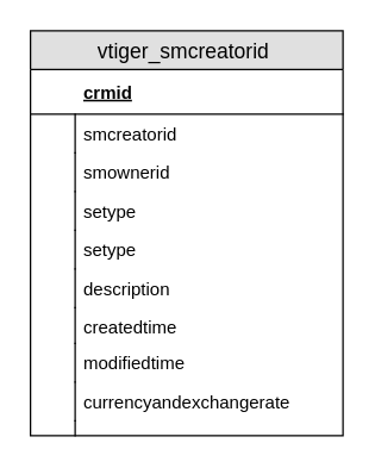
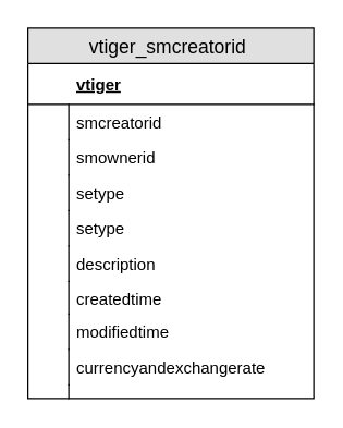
  <mxCell id="0" />
  <mxCell id="1" parent="0" />
  <mxCell id="2" value="vtiger_smcreatorid " style="swimlane;fontStyle=0;childLayout=stackLayout;horizontal=1;startSize=26;fillColor=#e0e0e0;horizontalStack=0;resizeParent=1;resizeParentMax=0;resizeLast=0;collapsible=1;marginBottom=0;swimlaneFillColor=#ffffff;align=center;fontSize=14;" vertex="1" parent="1"><mxGeometry x="20" y="20" width="210" height="272" as="geometry" /></mxCell>
- <mxCell id="3" value="crmid" style="shape=partialRectangle;top=0;left=0;right=0;bottom=1;align=left;verticalAlign=middle;fillColor=none;spacingLeft=34;spacingRight=4;overflow=hidden;rotatable=0;points=[[0,0.5],[1,0.5]];portConstraint=eastwest;dropTarget=0;fontStyle=5;fontSize=12;" vertex="1" parent="2"><mxGeometry y="26" width="210" height="30" as="geometry" /></mxCell>
+ <mxCell id="3" value="vtiger" style="shape=partialRectangle;top=0;left=0;right=0;bottom=1;align=left;verticalAlign=middle;fillColor=none;spacingLeft=34;spacingRight=4;overflow=hidden;rotatable=0;points=[[0,0.5],[1,0.5]];portConstraint=eastwest;dropTarget=0;fontStyle=5;fontSize=12;" vertex="1" parent="2"><mxGeometry y="26" width="210" height="30" as="geometry" /></mxCell>
  <mxCell id="4" value="smcreatorid" style="shape=partialRectangle;top=0;left=0;right=0;bottom=0;align=left;verticalAlign=top;fillColor=none;spacingLeft=34;spacingRight=4;overflow=hidden;rotatable=0;points=[[0,0.5],[1,0.5]];portConstraint=eastwest;dropTarget=0;fontSize=12;" vertex="1" parent="2"><mxGeometry y="56" width="210" height="26" as="geometry" /></mxCell>
  <mxCell id="5" value="" style="shape=partialRectangle;top=0;left=0;bottom=0;fillColor=none;align=left;verticalAlign=top;spacingLeft=4;spacingRight=4;overflow=hidden;rotatable=0;points=[];portConstraint=eastwest;part=1;fontSize=12;" vertex="1" connectable="0" parent="4"><mxGeometry width="30" height="26" as="geometry" /></mxCell>
  <mxCell id="6" value="smownerid" style="shape=partialRectangle;top=0;left=0;right=0;bottom=0;align=left;verticalAlign=top;fillColor=none;spacingLeft=34;spacingRight=4;overflow=hidden;rotatable=0;points=[[0,0.5],[1,0.5]];portConstraint=eastwest;dropTarget=0;fontSize=12;" vertex="1" parent="2"><mxGeometry y="82" width="210" height="26" as="geometry" /></mxCell>
  <mxCell id="7" value="" style="shape=partialRectangle;top=0;left=0;bottom=0;fillColor=none;align=left;verticalAlign=top;spacingLeft=4;spacingRight=4;overflow=hidden;rotatable=0;points=[];portConstraint=eastwest;part=1;fontSize=12;" vertex="1" connectable="0" parent="6"><mxGeometry width="30" height="26" as="geometry" /></mxCell>
  <mxCell id="8" value="setype" style="shape=partialRectangle;top=0;left=0;right=0;bottom=0;align=left;verticalAlign=top;fillColor=none;spacingLeft=34;spacingRight=4;overflow=hidden;rotatable=0;points=[[0,0.5],[1,0.5]];portConstraint=eastwest;dropTarget=0;fontSize=12;" vertex="1" parent="2"><mxGeometry y="108" width="210" height="26" as="geometry" /></mxCell>
  <mxCell id="9" value="" style="shape=partialRectangle;top=0;left=0;bottom=0;fillColor=none;align=left;verticalAlign=top;spacingLeft=4;spacingRight=4;overflow=hidden;rotatable=0;points=[];portConstraint=eastwest;part=1;fontSize=12;" vertex="1" connectable="0" parent="8"><mxGeometry width="30" height="26" as="geometry" /></mxCell>
  <mxCell id="10" value="setype" style="shape=partialRectangle;top=0;left=0;right=0;bottom=0;align=left;verticalAlign=top;fillColor=none;spacingLeft=34;spacingRight=4;overflow=hidden;rotatable=0;points=[[0,0.5],[1,0.5]];portConstraint=eastwest;dropTarget=0;fontSize=12;" vertex="1" parent="2"><mxGeometry y="134" width="210" height="26" as="geometry" /></mxCell>
  <mxCell id="11" value="" style="shape=partialRectangle;top=0;left=0;bottom=0;fillColor=none;align=left;verticalAlign=top;spacingLeft=4;spacingRight=4;overflow=hidden;rotatable=0;points=[];portConstraint=eastwest;part=1;fontSize=12;" vertex="1" connectable="0" parent="10"><mxGeometry width="30" height="26" as="geometry" /></mxCell>
  <mxCell id="12" value="description" style="shape=partialRectangle;top=0;left=0;right=0;bottom=0;align=left;verticalAlign=top;fillColor=none;spacingLeft=34;spacingRight=4;overflow=hidden;rotatable=0;points=[[0,0.5],[1,0.5]];portConstraint=eastwest;dropTarget=0;fontSize=12;" vertex="1" parent="2"><mxGeometry y="160" width="210" height="26" as="geometry" /></mxCell>
  <mxCell id="13" value="" style="shape=partialRectangle;top=0;left=0;bottom=0;fillColor=none;align=left;verticalAlign=top;spacingLeft=4;spacingRight=4;overflow=hidden;rotatable=0;points=[];portConstraint=eastwest;part=1;fontSize=12;" vertex="1" connectable="0" parent="12"><mxGeometry width="30" height="26" as="geometry" /></mxCell>
  <mxCell id="14" value="createdtime" style="shape=partialRectangle;top=0;left=0;right=0;bottom=0;align=left;verticalAlign=top;fillColor=none;spacingLeft=34;spacingRight=4;overflow=hidden;rotatable=0;points=[[0,0.5],[1,0.5]];portConstraint=eastwest;dropTarget=0;fontSize=12;" vertex="1" parent="2"><mxGeometry y="186" width="210" height="24" as="geometry" /></mxCell>
  <mxCell id="15" value="" style="shape=partialRectangle;top=0;left=0;bottom=0;fillColor=none;align=left;verticalAlign=top;spacingLeft=4;spacingRight=4;overflow=hidden;rotatable=0;points=[];portConstraint=eastwest;part=1;fontSize=12;" vertex="1" connectable="0" parent="14"><mxGeometry width="30" height="24" as="geometry" /></mxCell>
  <mxCell id="16" value="modifiedtime" style="shape=partialRectangle;top=0;left=0;right=0;bottom=0;align=left;verticalAlign=top;fillColor=none;spacingLeft=34;spacingRight=4;overflow=hidden;rotatable=0;points=[[0,0.5],[1,0.5]];portConstraint=eastwest;dropTarget=0;fontSize=12;" vertex="1" parent="2"><mxGeometry y="210" width="210" height="26" as="geometry" /></mxCell>
  <mxCell id="17" value="" style="shape=partialRectangle;top=0;left=0;bottom=0;fillColor=none;align=left;verticalAlign=top;spacingLeft=4;spacingRight=4;overflow=hidden;rotatable=0;points=[];portConstraint=eastwest;part=1;fontSize=12;" vertex="1" connectable="0" parent="16"><mxGeometry width="30" height="26" as="geometry" /></mxCell>
  <mxCell id="18" value="currencyandexchangerate" style="shape=partialRectangle;top=0;left=0;right=0;bottom=0;align=left;verticalAlign=top;fillColor=none;spacingLeft=34;spacingRight=4;overflow=hidden;rotatable=0;points=[[0,0.5],[1,0.5]];portConstraint=eastwest;dropTarget=0;fontSize=12;" vertex="1" parent="2"><mxGeometry y="236" width="210" height="26" as="geometry" /></mxCell>
  <mxCell id="19" value="" style="shape=partialRectangle;top=0;left=0;bottom=0;fillColor=none;align=left;verticalAlign=top;spacingLeft=4;spacingRight=4;overflow=hidden;rotatable=0;points=[];portConstraint=eastwest;part=1;fontSize=12;" vertex="1" connectable="0" parent="18"><mxGeometry width="30" height="26" as="geometry" /></mxCell>
  <mxCell id="20" value="" style="shape=partialRectangle;top=0;left=0;right=0;bottom=0;align=left;verticalAlign=top;fillColor=none;spacingLeft=34;spacingRight=4;overflow=hidden;rotatable=0;points=[[0,0.5],[1,0.5]];portConstraint=eastwest;dropTarget=0;fontSize=12;" vertex="1" parent="2"><mxGeometry y="262" width="210" height="10" as="geometry" /></mxCell>
  <mxCell id="21" value="" style="shape=partialRectangle;top=0;left=0;bottom=0;fillColor=none;align=left;verticalAlign=top;spacingLeft=4;spacingRight=4;overflow=hidden;rotatable=0;points=[];portConstraint=eastwest;part=1;fontSize=12;" vertex="1" connectable="0" parent="20"><mxGeometry width="30" height="10" as="geometry" /></mxCell>
